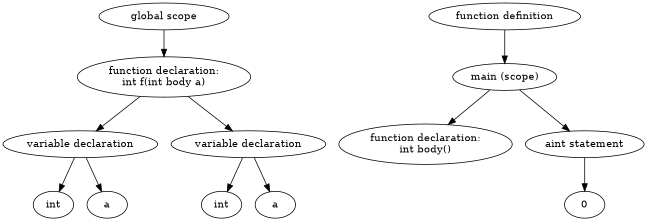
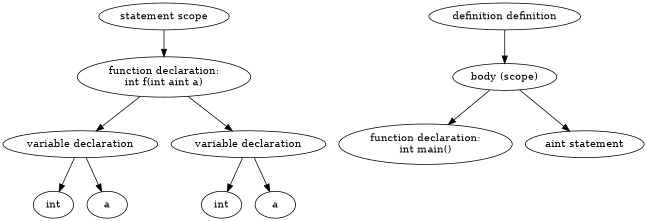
  digraph {
    n1 [label=int]
    n2 [label="variable declaration"]
    n3 [label=a]
-   n4 [label="function declaration:\nint f(int body a)"]
+   n4 [label="function declaration:\nint f(int aint a)"]
    n5 [label="variable declaration"]
    n6 [label=int]
    n7 [label=a]
-   n8 [label="global scope"]
-   n9 [label="function definition"]
-   n10 [label="main (scope)"]
-   n11 [label="function declaration:\nint body()"]
+   n8 [label="statement scope"]
+   n9 [label="definition definition"]
+   n10 [label="body (scope)"]
+   n11 [label="function declaration:\nint main()"]
    n12 [label="aint statement"]
-   n13 [label=0]
    n2 -> n1
    n2 -> n3
    n4 -> n2
    n4 -> n5
    n5 -> n6
    n5 -> n7
    n8 -> n4
    n9 -> n10
    n10 -> n11
    n10 -> n12
-   n12 -> n13
  }
